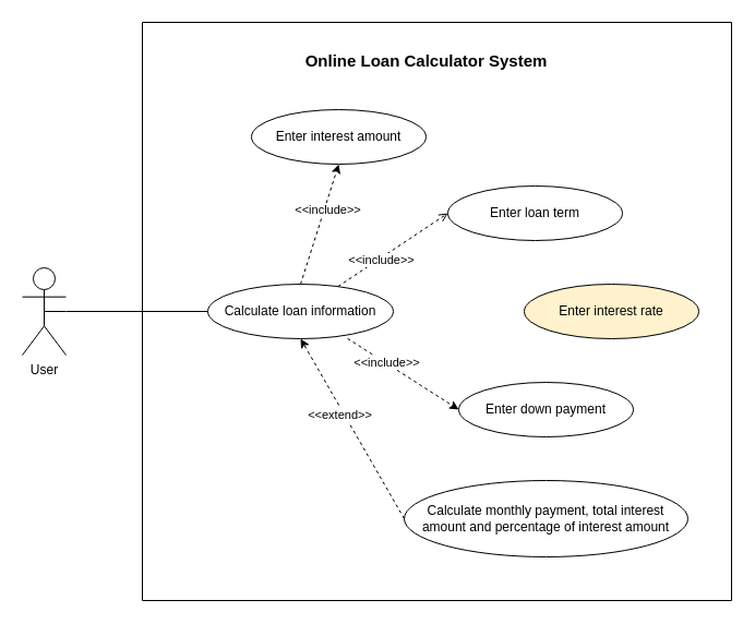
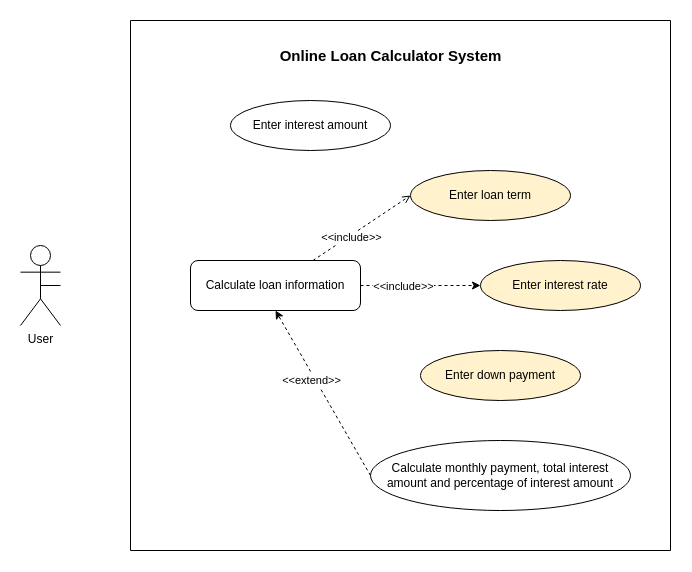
  <mxCell id="0" />
  <mxCell id="1" parent="0" />
  <mxCell id="2" value="" style="swimlane;startSize=0;" vertex="1" parent="1"><mxGeometry x="130" y="20" width="540" height="530" as="geometry"><mxRectangle x="180" y="210" width="50" height="40" as="alternateBounds" /></mxGeometry></mxCell>
  <mxCell id="3" value="&lt;font style=&quot;font-size: 15px;&quot;&gt;&lt;b&gt;Online Loan Calculator System&lt;/b&gt;&lt;/font&gt;" style="text;html=1;align=center;verticalAlign=middle;resizable=0;points=[];autosize=1;strokeColor=none;fillColor=none;" vertex="1" parent="2"><mxGeometry x="135" y="20" width="250" height="30" as="geometry" /></mxCell>
  <mxCell id="4" value="Enter interest rate" style="ellipse;whiteSpace=wrap;html=1;fillColor=#fff2cc;" vertex="1" parent="2"><mxGeometry x="350" y="240" width="160" height="50" as="geometry" /></mxCell>
  <mxCell id="5" value="Enter interest amount" style="ellipse;whiteSpace=wrap;html=1;" vertex="1" parent="2"><mxGeometry x="100" y="80" width="160" height="50" as="geometry" /></mxCell>
- <mxCell id="6" value="Enter loan term" style="ellipse;whiteSpace=wrap;html=1;" vertex="1" parent="2"><mxGeometry x="280" y="150" width="160" height="50" as="geometry" /></mxCell>
- <mxCell id="7" value="Enter down payment" style="ellipse;whiteSpace=wrap;html=1;" vertex="1" parent="2"><mxGeometry x="290" y="330" width="160" height="50" as="geometry" /></mxCell>
+ <mxCell id="6" value="Enter loan term" style="ellipse;whiteSpace=wrap;html=1;fillColor=#fff2cc;" vertex="1" parent="2"><mxGeometry x="280" y="150" width="160" height="50" as="geometry" /></mxCell>
+ <mxCell id="7" value="Enter down payment" style="ellipse;whiteSpace=wrap;html=1;fillColor=#fff2cc;" vertex="1" parent="2"><mxGeometry x="290" y="330" width="160" height="50" as="geometry" /></mxCell>
  <mxCell id="8" value="Calculate monthly payment, total interest amount and percentage of interest amount" style="ellipse;whiteSpace=wrap;html=1;" vertex="1" parent="2"><mxGeometry x="240" y="420" width="260" height="70" as="geometry" /></mxCell>
- <mxCell id="9" style="rounded=0;orthogonalLoop=1;jettySize=auto;html=1;entryX=0.5;entryY=1;entryDx=0;entryDy=0;dashed=1;exitX=0.5;exitY=0;exitDx=0;exitDy=0;" edge="1" parent="2" source="17" target="5"><mxGeometry relative="1" as="geometry" /></mxCell>
- <mxCell id="10" value="&amp;lt;&amp;lt;include&amp;gt;&amp;gt;" style="edgeLabel;html=1;align=center;verticalAlign=middle;resizable=0;points=[];" vertex="1" connectable="0" parent="9"><mxGeometry x="0.258" y="-2" relative="1" as="geometry"><mxPoint as="offset" /></mxGeometry></mxCell>
  <mxCell id="11" style="rounded=0;orthogonalLoop=1;jettySize=auto;html=1;dashed=1;entryX=0;entryY=0.5;entryDx=0;entryDy=0;endArrow=open;" edge="1" parent="2" source="17" target="6"><mxGeometry relative="1" as="geometry"><Array as="points" /></mxGeometry></mxCell>
  <mxCell id="12" value="&amp;lt;&amp;lt;include&amp;gt;&amp;gt;" style="edgeLabel;html=1;align=center;verticalAlign=middle;resizable=0;points=[];" vertex="1" connectable="0" parent="11"><mxGeometry x="-0.23" y="-1" relative="1" as="geometry"><mxPoint y="1" as="offset" /></mxGeometry></mxCell>
- <mxCell id="15" style="rounded=0;orthogonalLoop=1;jettySize=auto;html=1;exitX=0.753;exitY=0.996;exitDx=0;exitDy=0;entryX=0;entryY=0.5;entryDx=0;entryDy=0;dashed=1;exitPerimeter=0;" edge="1" parent="2" source="17" target="7"><mxGeometry relative="1" as="geometry" /></mxCell>
- <mxCell id="16" value="&amp;lt;&amp;lt;include&amp;gt;&amp;gt;" style="edgeLabel;html=1;align=center;verticalAlign=middle;resizable=0;points=[];" vertex="1" connectable="0" parent="15"><mxGeometry x="-0.31" y="1" relative="1" as="geometry"><mxPoint as="offset" /></mxGeometry></mxCell>
- <mxCell id="17" value="Calculate loan information" style="ellipse;whiteSpace=wrap;html=1;" vertex="1" parent="2"><mxGeometry x="60" y="240" width="170" height="50" as="geometry" /></mxCell>
+ <mxCell id="13" style="rounded=0;orthogonalLoop=1;jettySize=auto;html=1;exitX=1;exitY=0.5;exitDx=0;exitDy=0;dashed=1;" edge="1" parent="2" source="17" target="4"><mxGeometry relative="1" as="geometry" /></mxCell>
+ <mxCell id="14" value="&amp;lt;&amp;lt;include&amp;gt;&amp;gt;" style="edgeLabel;html=1;align=center;verticalAlign=middle;resizable=0;points=[];" vertex="1" connectable="0" parent="13"><mxGeometry x="-0.304" relative="1" as="geometry"><mxPoint as="offset" /></mxGeometry></mxCell>
+ <mxCell id="17" value="Calculate loan information" style="whiteSpace=wrap;html=1;rounded=1;" vertex="1" parent="2"><mxGeometry x="60" y="240" width="170" height="50" as="geometry" /></mxCell>
  <mxCell id="18" style="edgeStyle=none;rounded=0;orthogonalLoop=1;jettySize=auto;html=1;exitX=0;exitY=0.5;exitDx=0;exitDy=0;entryX=0.5;entryY=1;entryDx=0;entryDy=0;dashed=1;" edge="1" parent="2" source="8" target="17"><mxGeometry relative="1" as="geometry" /></mxCell>
  <mxCell id="19" value="&amp;lt;&amp;lt;extend&amp;gt;&amp;gt;" style="edgeLabel;html=1;align=center;verticalAlign=middle;resizable=0;points=[];" vertex="1" connectable="0" parent="18"><mxGeometry x="0.185" y="4" relative="1" as="geometry"><mxPoint as="offset" /></mxGeometry></mxCell>
  <mxCell id="20" value="User" style="shape=umlActor;verticalLabelPosition=bottom;verticalAlign=top;html=1;outlineConnect=0;" vertex="1" parent="1"><mxGeometry x="20" y="245" width="40" height="80" as="geometry" /></mxCell>
- <mxCell id="21" style="edgeStyle=none;rounded=0;orthogonalLoop=1;jettySize=auto;html=1;endArrow=none;endFill=0;" edge="1" parent="1" source="20" target="17"><mxGeometry relative="1" as="geometry" /></mxCell>
  <mxCell id="22" style="edgeStyle=none;rounded=0;orthogonalLoop=1;jettySize=auto;html=1;exitX=0.5;exitY=0.5;exitDx=0;exitDy=0;exitPerimeter=0;fontSize=15;endArrow=none;endFill=0;" edge="1" parent="1" source="20" target="20"><mxGeometry relative="1" as="geometry" /></mxCell>
